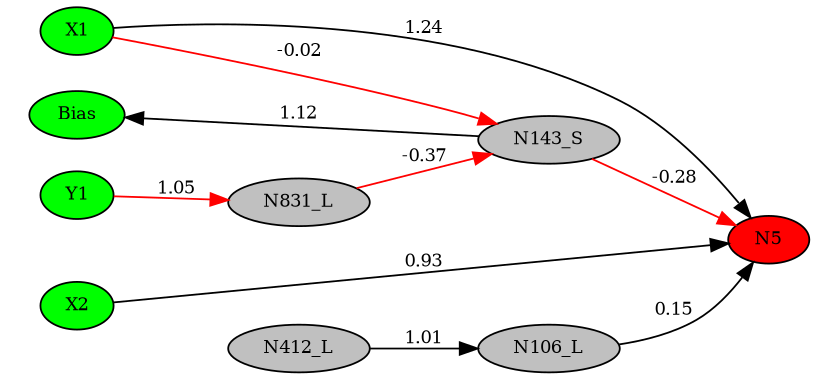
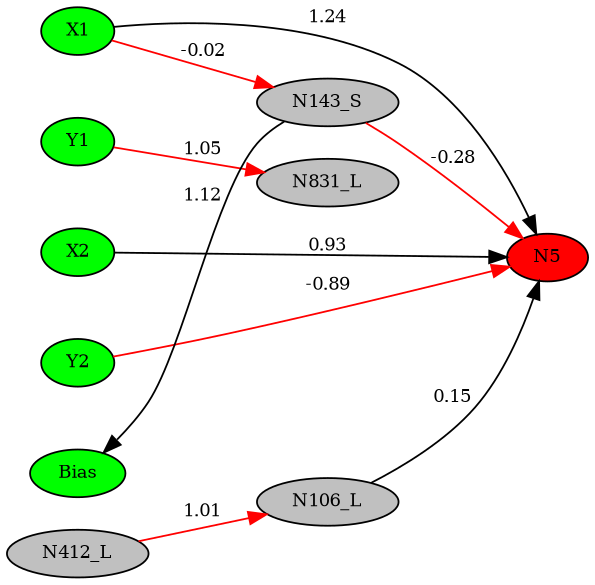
  digraph {
    rankdir=LR
    node [fillcolor=green fontsize=10 shape=ellipse style=filled]
    edge [color=black fontsize=10]
    N5 [fillcolor=red height=0.1 width=0.1]
    n2 [height=0.1 label=Bias width=0.1]
    n3 [height=0.1 label=X1 width=0.1]
    n4 [height=0.1 label=Y1 width=0.1]
    n5 [height=0.1 label=X2 width=0.1]
+   n6 [height=0.1 label=Y2 width=0.1]
    n7 [fillcolor=gray height=0.1 label=N143_S width=0.1]
    n8 [fillcolor=gray height=0.1 label=N831_L width=0.1]
    n9 [fillcolor=gray height=0.1 label=N412_L width=0.1]
    n10 [fillcolor=gray height=0.1 label=N106_L width=0.1]
    subgraph sub_1 {
      rank=same
      N5
    }
    subgraph sub_2 {
      rank=same
      n2
      n3
      n4
      n5
+     n6
    }
    n3 -> N5 [label=1.24]
    n3 -> n4 [style=invis color="" fontsize=""]
    n3 -> n7 [arrowType=inv color=red label=-0.02]
    n4 -> n5 [style=invis color="" fontsize=""]
    n4 -> n8 [color=red label=1.05]
    n5 -> N5 [label=0.93]
+   n5 -> n6 [style=invis color="" fontsize=""]
+   n6 -> N5 [arrowType=inv color=red label=-0.89]
+   n6 -> n2 [style=invis color="" fontsize=""]
    n7 -> N5 [arrowType=inv color=red label=-0.28]
    n7 -> n2 [label=1.12]
-   n8 -> n7 [arrowType=inv color=red label=-0.37]
-   n9 -> n10 [label=1.01]
+   n9 -> n10 [color=red label=1.01]
    n10 -> N5 [label=0.15]
  }
